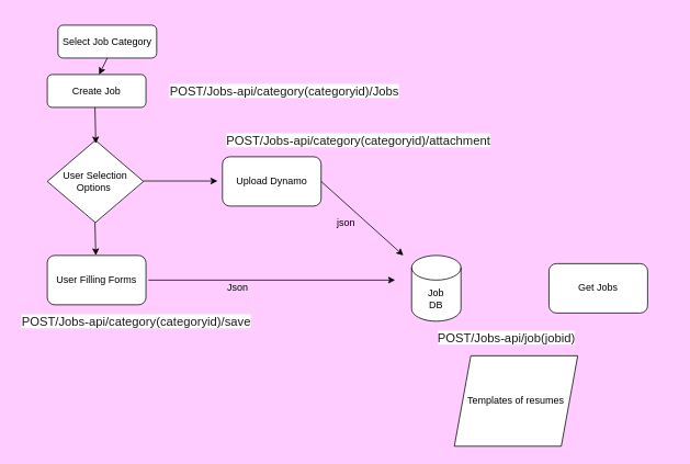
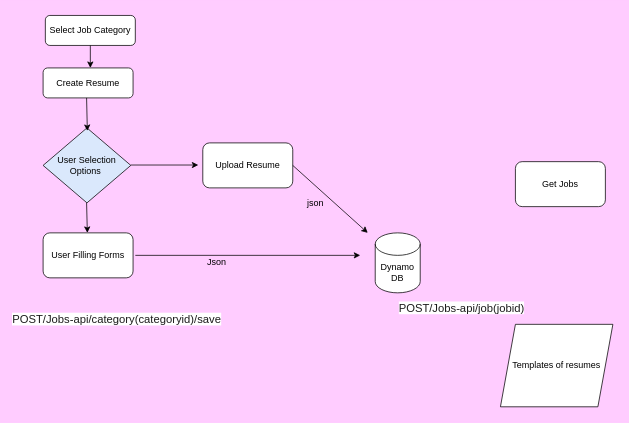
  <mxCell id="0" />
  <mxCell id="1" parent="0" />
- <mxCell id="2" value="Select Job Category" style="rounded=1;whiteSpace=wrap;html=1;" vertex="1" parent="1"><mxGeometry x="70" y="30" width="120" height="40" as="geometry" /></mxCell>
- <mxCell id="3" value="Create Job" style="rounded=1;whiteSpace=wrap;html=1;" vertex="1" parent="1"><mxGeometry x="57" y="90" width="120" height="40" as="geometry" /></mxCell>
+ <mxCell id="2" value="Select Job Category" style="rounded=1;whiteSpace=wrap;html=1;" vertex="1" parent="1"><mxGeometry x="60" y="20" width="120" height="40" as="geometry" /></mxCell>
+ <mxCell id="3" value="Create Resume" style="rounded=1;whiteSpace=wrap;html=1;" vertex="1" parent="1"><mxGeometry x="57" y="90" width="120" height="40" as="geometry" /></mxCell>
  <mxCell id="4" value="" style="endArrow=classic;html=1;exitX=0.5;exitY=1;exitDx=0;exitDy=0;" edge="1" parent="1" source="2"><mxGeometry width="50" height="50" relative="1" as="geometry"><mxPoint x="410" y="320" as="sourcePoint" /><mxPoint x="120" y="90" as="targetPoint" /></mxGeometry></mxCell>
- <mxCell id="5" value="User Selection Options&amp;nbsp;" style="rhombus;whiteSpace=wrap;html=1;" vertex="1" parent="1"><mxGeometry x="57" y="170" width="117" height="100" as="geometry" /></mxCell>
+ <mxCell id="5" value="User Selection Options&amp;nbsp;" style="rhombus;whiteSpace=wrap;html=1;fillColor=#dae8fc;" vertex="1" parent="1"><mxGeometry x="57" y="170" width="117" height="100" as="geometry" /></mxCell>
  <mxCell id="6" value="" style="endArrow=classic;html=1;exitX=0.5;exitY=1;exitDx=0;exitDy=0;" edge="1" parent="1"><mxGeometry width="50" height="50" relative="1" as="geometry"><mxPoint x="115" y="130" as="sourcePoint" /><mxPoint x="116" y="174" as="targetPoint" /></mxGeometry></mxCell>
  <mxCell id="7" value="User Filling Forms" style="rounded=1;whiteSpace=wrap;html=1;" vertex="1" parent="1"><mxGeometry x="57" y="310" width="120" height="60" as="geometry" /></mxCell>
- <mxCell id="8" value="Upload Dynamo" style="rounded=1;whiteSpace=wrap;html=1;" vertex="1" parent="1"><mxGeometry x="270" y="190" width="120" height="60" as="geometry" /></mxCell>
+ <mxCell id="8" value="Upload Resume" style="rounded=1;whiteSpace=wrap;html=1;" vertex="1" parent="1"><mxGeometry x="270" y="190" width="120" height="60" as="geometry" /></mxCell>
  <mxCell id="9" value="" style="endArrow=classic;html=1;" edge="1" parent="1"><mxGeometry width="50" height="50" relative="1" as="geometry"><mxPoint x="174" y="219.5" as="sourcePoint" /><mxPoint x="264" y="219.5" as="targetPoint" /></mxGeometry></mxCell>
  <mxCell id="10" value="" style="endArrow=classic;html=1;" edge="1" parent="1"><mxGeometry width="50" height="50" relative="1" as="geometry"><mxPoint x="115" y="270" as="sourcePoint" /><mxPoint x="116" y="310" as="targetPoint" /></mxGeometry></mxCell>
- <mxCell id="11" value="&lt;span style=&quot;color: rgb(29 , 28 , 29) ; font-family: , &amp;#34;applelogo&amp;#34; , sans-serif ; font-size: 15px ; text-align: left ; background-color: rgb(255 , 255 , 255)&quot;&gt;POST/Jobs-api/category(categoryid)/Jobs&lt;/span&gt;" style="text;html=1;align=center;verticalAlign=middle;resizable=0;points=[];autosize=1;strokeColor=none;" vertex="1" parent="1"><mxGeometry x="200" y="100" width="290" height="20" as="geometry" /></mxCell>
- <mxCell id="12" value="&lt;span style=&quot;color: rgb(29 , 28 , 29) ; font-family: , &amp;#34;applelogo&amp;#34; , sans-serif ; font-size: 15px ; text-align: left ; background-color: rgb(255 , 255 , 255)&quot;&gt;POST/Jobs-api/category(categoryid)/attachment&lt;/span&gt;" style="text;html=1;align=center;verticalAlign=middle;resizable=0;points=[];autosize=1;strokeColor=none;" vertex="1" parent="1"><mxGeometry x="265" y="160" width="340" height="20" as="geometry" /></mxCell>
- <mxCell id="13" value="&lt;span style=&quot;color: rgb(29 , 28 , 29) ; font-family: , &amp;#34;applelogo&amp;#34; , sans-serif ; font-size: 15px ; text-align: left ; background-color: rgb(255 , 255 , 255)&quot;&gt;POST/Jobs-api/category(categoryid)/save&lt;/span&gt;" style="text;html=1;align=center;verticalAlign=middle;resizable=0;points=[];autosize=1;strokeColor=none;" vertex="1" parent="1"><mxGeometry x="20" y="380" width="290" height="20" as="geometry" /></mxCell>
+ <mxCell id="13" value="&lt;span style=&quot;color: rgb(29 , 28 , 29) ; font-family: , &amp;#34;applelogo&amp;#34; , sans-serif ; font-size: 15px ; text-align: left ; background-color: rgb(255 , 255 , 255)&quot;&gt;POST/Jobs-api/category(categoryid)/save&lt;/span&gt;" style="text;html=1;align=center;verticalAlign=middle;resizable=0;points=[];autosize=1;strokeColor=none;" vertex="1" parent="1"><mxGeometry x="10" y="415" width="290" height="20" as="geometry" /></mxCell>
  <mxCell id="14" value="" style="endArrow=classic;html=1;" edge="1" parent="1"><mxGeometry width="50" height="50" relative="1" as="geometry"><mxPoint x="390" y="220" as="sourcePoint" /><mxPoint x="490" y="310" as="targetPoint" /></mxGeometry></mxCell>
  <mxCell id="15" value="" style="endArrow=classic;html=1;" edge="1" parent="1"><mxGeometry width="50" height="50" relative="1" as="geometry"><mxPoint x="180" y="340" as="sourcePoint" /><mxPoint x="480" y="340" as="targetPoint" /></mxGeometry></mxCell>
- <mxCell id="16" value="Job&lt;br&gt;DB" style="shape=cylinder3;whiteSpace=wrap;html=1;boundedLbl=1;backgroundOutline=1;size=15;" vertex="1" parent="1"><mxGeometry x="500" y="310" width="60" height="80" as="geometry" /></mxCell>
+ <mxCell id="16" value="Dynamo&lt;br&gt;DB" style="shape=cylinder3;whiteSpace=wrap;html=1;boundedLbl=1;backgroundOutline=1;size=15;" vertex="1" parent="1"><mxGeometry x="500" y="310" width="60" height="80" as="geometry" /></mxCell>
  <mxCell id="17" value="Json&amp;nbsp;" style="text;html=1;align=center;verticalAlign=middle;resizable=0;points=[];autosize=1;strokeColor=none;" vertex="1" parent="1"><mxGeometry x="270" y="340" width="40" height="20" as="geometry" /></mxCell>
  <mxCell id="18" value="json" style="text;html=1;align=center;verticalAlign=middle;resizable=0;points=[];autosize=1;strokeColor=none;" vertex="1" parent="1"><mxGeometry x="400" y="260" width="40" height="20" as="geometry" /></mxCell>
  <mxCell id="19" value="&lt;span style=&quot;color: rgb(29 , 28 , 29) ; font-family: , &amp;#34;applelogo&amp;#34; , sans-serif ; font-size: 15px ; text-align: left ; background-color: rgb(255 , 255 , 255)&quot;&gt;POST/Jobs-api/job(jobid)&lt;/span&gt;" style="text;html=1;align=center;verticalAlign=middle;resizable=0;points=[];autosize=1;strokeColor=none;" vertex="1" parent="1"><mxGeometry x="525" y="400" width="180" height="20" as="geometry" /></mxCell>
- <mxCell id="20" value="Get Jobs" style="rounded=1;whiteSpace=wrap;html=1;" vertex="1" parent="1"><mxGeometry x="667" y="320" width="120" height="60" as="geometry" /></mxCell>
- <mxCell id="21" value="Templates of resumes" style="shape=parallelogram;perimeter=parallelogramPerimeter;whiteSpace=wrap;html=1;fixedSize=1;" vertex="1" parent="1"><mxGeometry x="552" y="432" width="150" height="110" as="geometry" /></mxCell>
+ <mxCell id="20" value="Get Jobs" style="rounded=1;whiteSpace=wrap;html=1;" vertex="1" parent="1"><mxGeometry x="687" y="215" width="120" height="60" as="geometry" /></mxCell>
+ <mxCell id="21" value="Templates of resumes" style="shape=parallelogram;perimeter=parallelogramPerimeter;whiteSpace=wrap;html=1;fixedSize=1;" vertex="1" parent="1"><mxGeometry x="667" y="432" width="150" height="110" as="geometry" /></mxCell>
